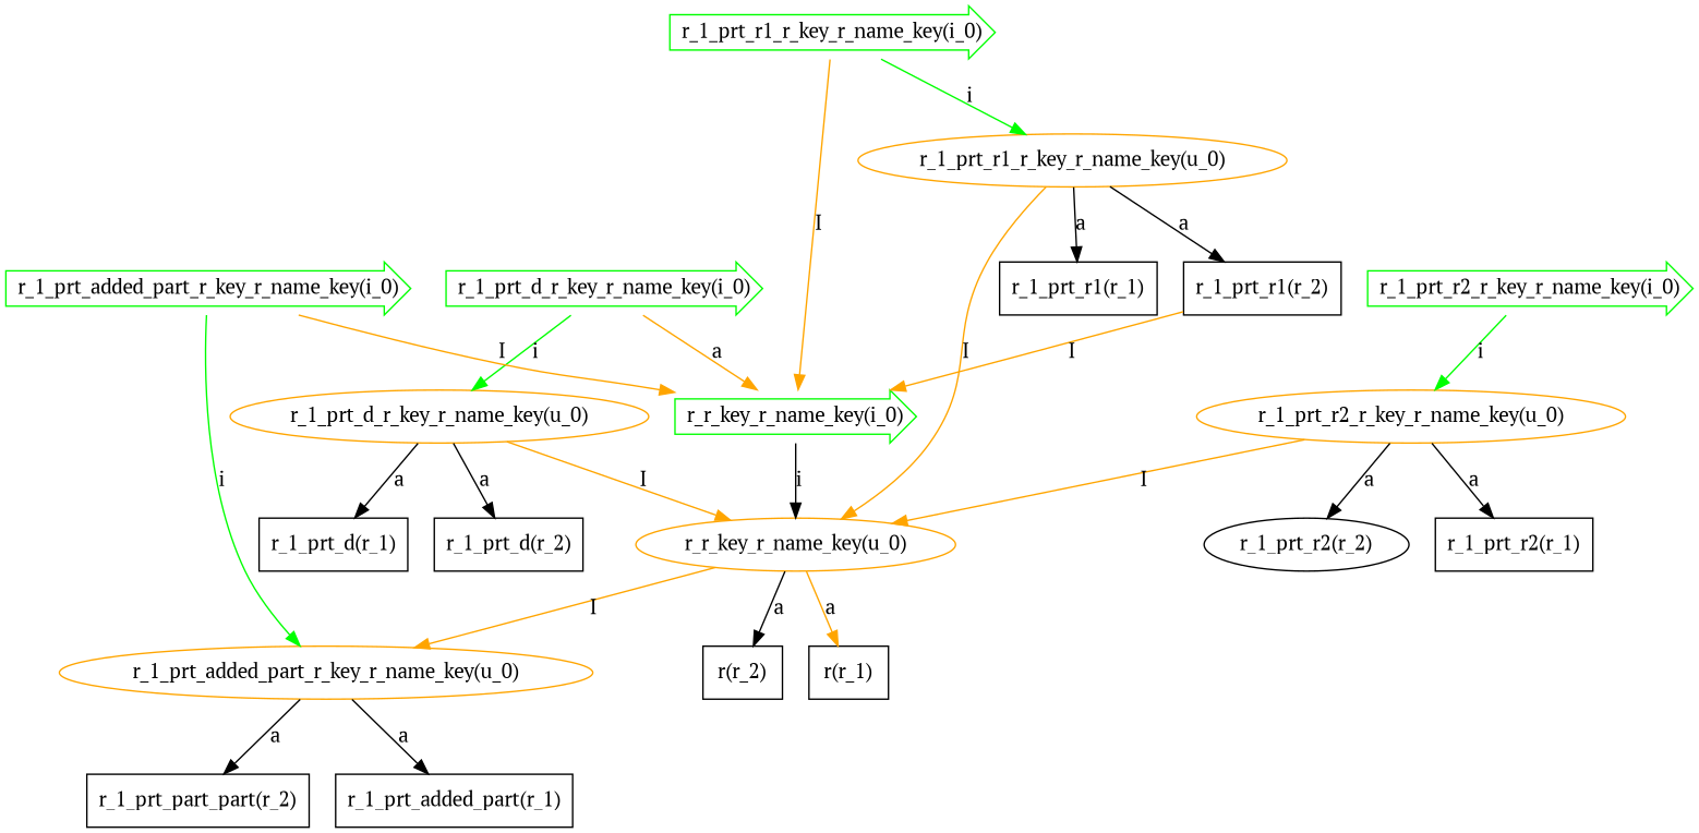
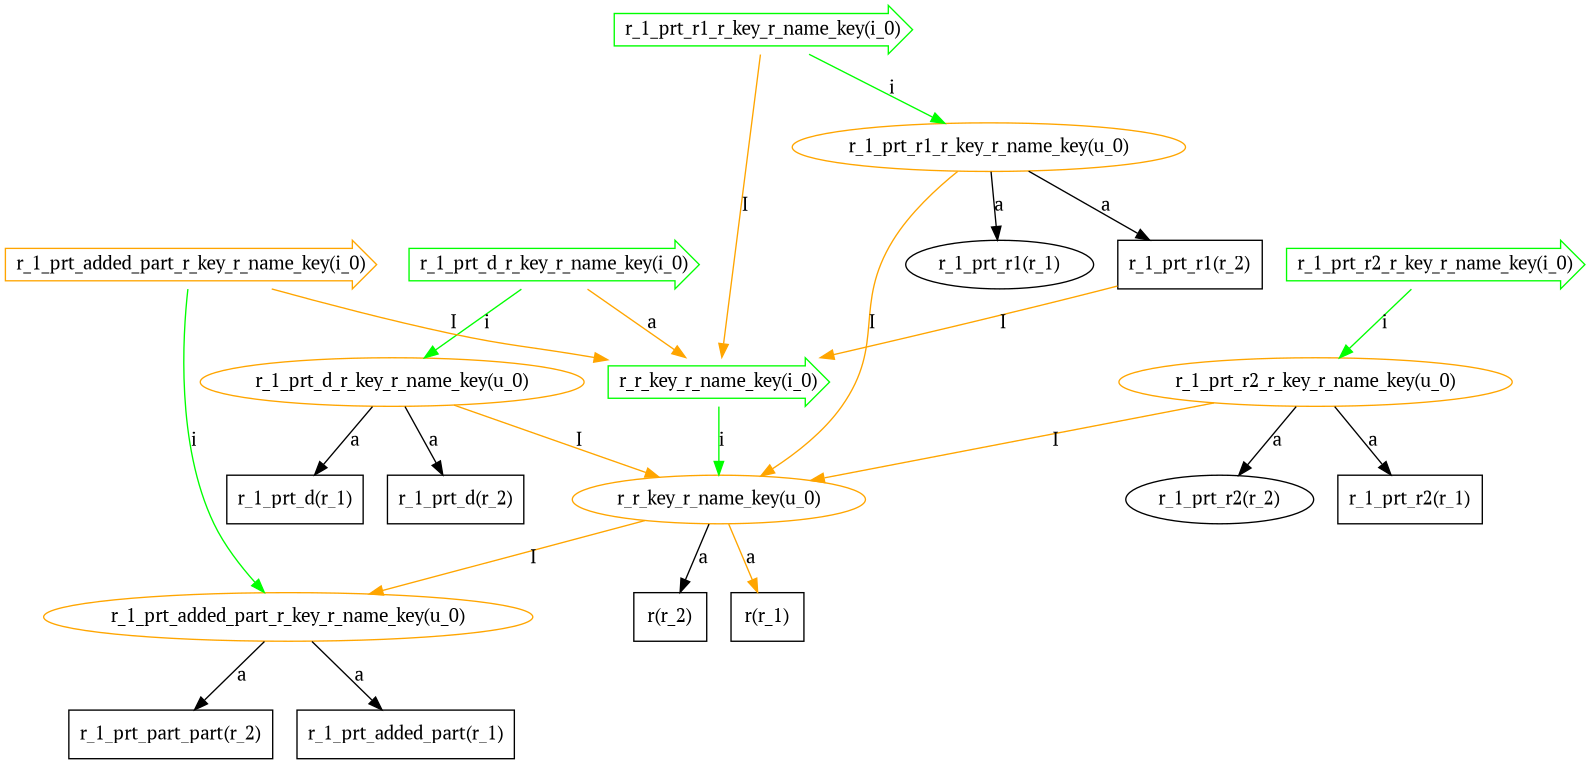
  digraph {
    fontname="PT Serif"
    node [color=black fontname="PT Serif" shape=rectangle]
    edge [color=orange fontname="PT Serif"]
    "r_1_prt_d_r_key_r_name_key(i_0)" [color=green shape=rarrow]
    "r_r_key_r_name_key(i_0)" [color=green shape=rarrow]
    "r_1_prt_d_r_key_r_name_key(u_0)" [color=orange shape=ellipse]
    "r_r_key_r_name_key(u_0)" [color=orange shape=ellipse]
    "r_1_prt_d(r_2)"
    "r_1_prt_d(r_1)"
    "r_1_prt_added_part_r_key_r_name_key(u_0)" [color=orange shape=ellipse]
    "r(r_1)"
    "r(r_2)"
-   "r_1_prt_added_part_r_key_r_name_key(i_0)" [color=green shape=rarrow]
+   "r_1_prt_added_part_r_key_r_name_key(i_0)" [color=orange shape=rarrow]
    n11 [label="r_1_prt_part_part(r_2)"]
    "r_1_prt_added_part(r_1)"
    "r_1_prt_r2_r_key_r_name_key(i_0)" [color=green shape=rarrow]
    "r_1_prt_r2_r_key_r_name_key(u_0)" [color=orange shape=ellipse]
    "r_1_prt_r2(r_2)" [shape=ellipse]
    "r_1_prt_r2(r_1)"
    "r_1_prt_r1_r_key_r_name_key(i_0)" [color=green shape=rarrow]
    "r_1_prt_r1_r_key_r_name_key(u_0)" [color=orange shape=ellipse]
-   "r_1_prt_r1(r_1)"
+   "r_1_prt_r1(r_1)" [shape=ellipse]
    "r_1_prt_r1(r_2)"
    "r_1_prt_d_r_key_r_name_key(i_0)" -> "r_r_key_r_name_key(i_0)" [label=a]
    "r_1_prt_d_r_key_r_name_key(i_0)" -> "r_1_prt_d_r_key_r_name_key(u_0)" [color=green label=i]
-   "r_r_key_r_name_key(i_0)" -> "r_r_key_r_name_key(u_0)" [color=black label=i]
+   "r_r_key_r_name_key(i_0)" -> "r_r_key_r_name_key(u_0)" [color=green label=i]
    "r_1_prt_d_r_key_r_name_key(u_0)" -> "r_r_key_r_name_key(u_0)" [label=I]
    "r_1_prt_d_r_key_r_name_key(u_0)" -> "r_1_prt_d(r_2)" [color=black label=a]
    "r_1_prt_d_r_key_r_name_key(u_0)" -> "r_1_prt_d(r_1)" [color=black label=a]
    "r_r_key_r_name_key(u_0)" -> "r_1_prt_added_part_r_key_r_name_key(u_0)" [label=I]
    "r_r_key_r_name_key(u_0)" -> "r(r_1)" [label=a]
    "r_r_key_r_name_key(u_0)" -> "r(r_2)" [color=black label=a]
    "r_1_prt_added_part_r_key_r_name_key(u_0)" -> n11 [color=black label=a]
    "r_1_prt_added_part_r_key_r_name_key(u_0)" -> "r_1_prt_added_part(r_1)" [color=black label=a]
    "r_1_prt_added_part_r_key_r_name_key(i_0)" -> "r_r_key_r_name_key(i_0)" [label=I]
    "r_1_prt_added_part_r_key_r_name_key(i_0)" -> "r_1_prt_added_part_r_key_r_name_key(u_0)" [color=green label=i]
    "r_1_prt_r2_r_key_r_name_key(i_0)" -> "r_1_prt_r2_r_key_r_name_key(u_0)" [color=green label=i]
    "r_1_prt_r2_r_key_r_name_key(u_0)" -> "r_r_key_r_name_key(u_0)" [label=I]
    "r_1_prt_r2_r_key_r_name_key(u_0)" -> "r_1_prt_r2(r_2)" [color=black label=a]
    "r_1_prt_r2_r_key_r_name_key(u_0)" -> "r_1_prt_r2(r_1)" [color=black label=a]
    "r_1_prt_r1_r_key_r_name_key(i_0)" -> "r_r_key_r_name_key(i_0)" [label=I]
    "r_1_prt_r1_r_key_r_name_key(i_0)" -> "r_1_prt_r1_r_key_r_name_key(u_0)" [color=green label=i]
    "r_1_prt_r1_r_key_r_name_key(u_0)" -> "r_r_key_r_name_key(u_0)" [label=I]
    "r_1_prt_r1_r_key_r_name_key(u_0)" -> "r_1_prt_r1(r_1)" [color=black label=a]
    "r_1_prt_r1_r_key_r_name_key(u_0)" -> "r_1_prt_r1(r_2)" [color=black label=a]
    "r_1_prt_r1(r_2)" -> "r_r_key_r_name_key(i_0)" [label=I]
  }
